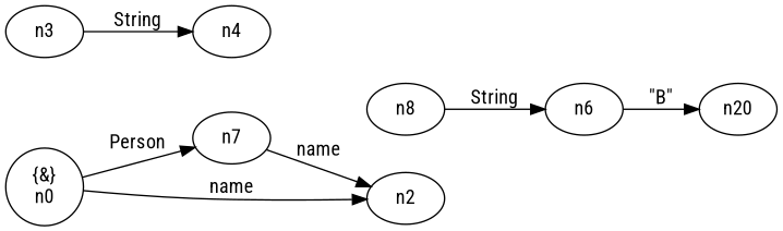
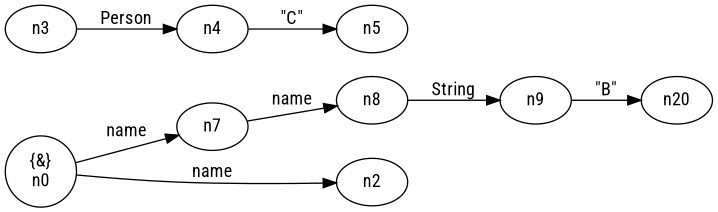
  digraph {
    fontname="Roboto Condensed"
    rankdir=LR
    node [fontname="Roboto Condensed" shape=ellipse]
    edge [fontname="Roboto Condensed"]
    n10 [label=n20]
-   n9 [label=n6]
+   n9
    n8
    n7
    n4
+   n5
    n3
    n0 [label="{&}\n\N"]
    n2
    n9 -> n10 [label="\"B\""]
    n8 -> n9 [label=String]
-   n7 -> n2 [label=name]
-   n3 -> n4 [label=String]
-   n0 -> n7 [label=Person]
+   n7 -> n8 [label=name]
+   n4 -> n5 [label="\"C\""]
+   n3 -> n4 [label=Person]
+   n0 -> n7 [label=name]
    n0 -> n2 [label=name]
  }
